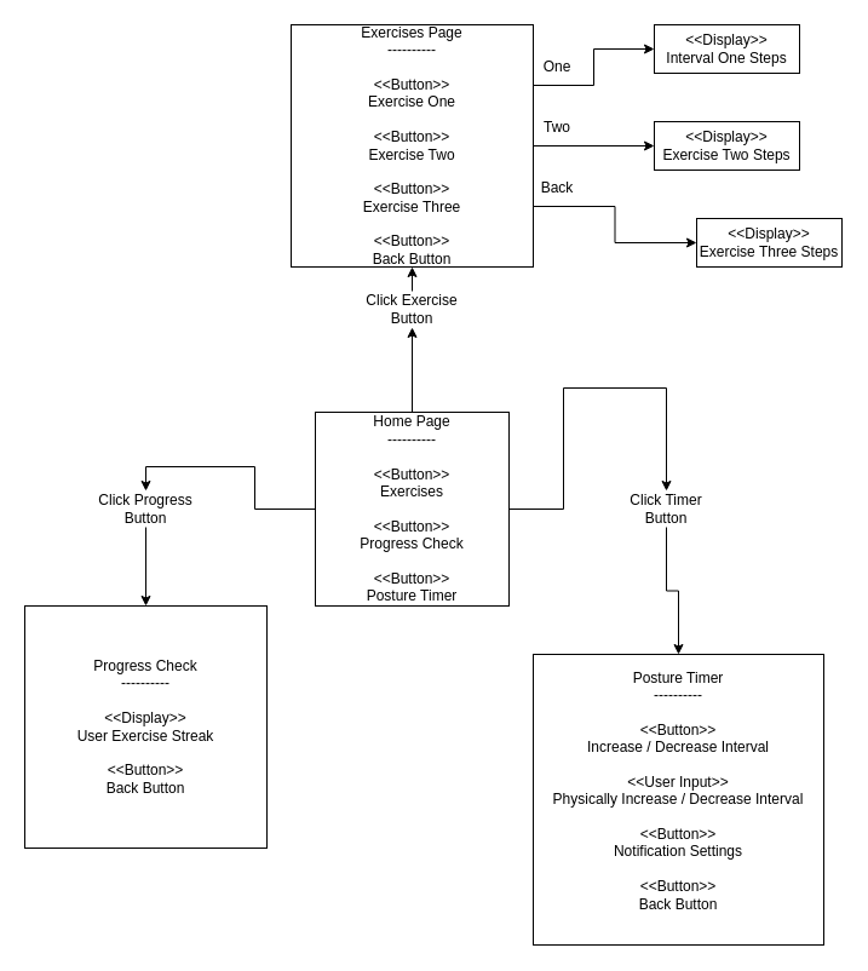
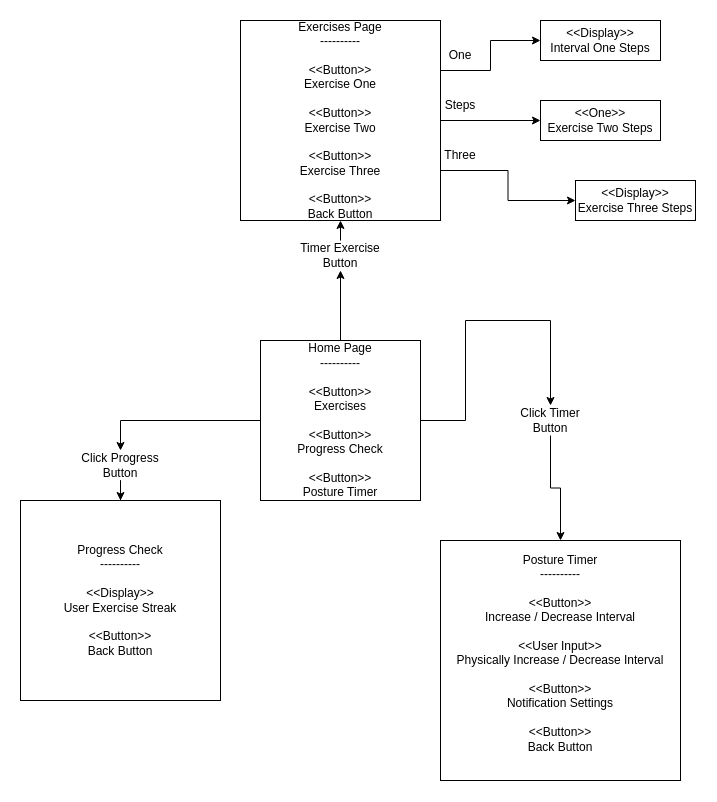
  <mxCell id="0" />
  <mxCell id="1" parent="0" />
  <mxCell id="2" style="edgeStyle=orthogonalEdgeStyle;rounded=0;orthogonalLoop=1;jettySize=auto;html=1;entryX=0.5;entryY=0;entryDx=0;entryDy=0;" parent="1" source="18" target="7" edge="1"><mxGeometry relative="1" as="geometry" /></mxCell>
  <mxCell id="3" style="edgeStyle=orthogonalEdgeStyle;rounded=0;orthogonalLoop=1;jettySize=auto;html=1;exitX=0.5;exitY=0;exitDx=0;exitDy=0;entryX=0.5;entryY=1;entryDx=0;entryDy=0;" parent="1" source="16" target="11" edge="1"><mxGeometry relative="1" as="geometry" /></mxCell>
  <mxCell id="4" style="edgeStyle=orthogonalEdgeStyle;rounded=0;orthogonalLoop=1;jettySize=auto;html=1;entryX=0.5;entryY=0;entryDx=0;entryDy=0;" parent="1" source="5" target="20" edge="1"><mxGeometry relative="1" as="geometry" /></mxCell>
  <mxCell id="5" value="&lt;div&gt;Home Page&lt;/div&gt;&lt;div&gt;----------&lt;/div&gt;&lt;div&gt;&lt;br&gt;&lt;/div&gt;&lt;div&gt;&amp;lt;&amp;lt;Button&amp;gt;&amp;gt;&lt;/div&gt;&lt;div&gt;Exercises&lt;/div&gt;&lt;div&gt;&lt;br&gt;&lt;/div&gt;&lt;div&gt;&amp;lt;&amp;lt;Button&amp;gt;&amp;gt;&lt;/div&gt;&lt;div&gt;Progress Check&lt;/div&gt;&lt;div&gt;&lt;br&gt;&lt;/div&gt;&lt;div&gt;&amp;lt;&amp;lt;Button&amp;gt;&amp;gt;&lt;/div&gt;&lt;div&gt;Posture Timer&lt;/div&gt;" style="whiteSpace=wrap;html=1;aspect=fixed;" parent="1" vertex="1"><mxGeometry x="260" y="340" width="160" height="160" as="geometry" /></mxCell>
  <mxCell id="6" value="&lt;div&gt;Posture Timer&lt;/div&gt;&lt;div&gt;----------&lt;/div&gt;&lt;div&gt;&lt;br&gt;&lt;/div&gt;&lt;div&gt;&amp;lt;&amp;lt;Button&amp;gt;&amp;gt;&lt;/div&gt;&lt;div&gt;Increase / Decrease Interval&lt;/div&gt;&lt;div&gt;&lt;br&gt;&lt;/div&gt;&lt;div&gt;&amp;lt;&amp;lt;User Input&amp;gt;&amp;gt;&lt;/div&gt;&lt;div&gt;Physically Increase / Decrease Interval&lt;/div&gt;&lt;div&gt;&lt;br&gt;&lt;/div&gt;&lt;div&gt;&amp;lt;&amp;lt;Button&amp;gt;&amp;gt;&lt;/div&gt;&lt;div&gt;Notification Settings&lt;/div&gt;&lt;div&gt;&lt;br&gt;&lt;/div&gt;&lt;div&gt;&amp;lt;&amp;lt;Button&amp;gt;&amp;gt;&lt;/div&gt;&lt;div&gt;Back Button&lt;/div&gt;&lt;div&gt;&lt;br&gt;&lt;/div&gt;" style="whiteSpace=wrap;html=1;aspect=fixed;" parent="1" vertex="1"><mxGeometry x="440" y="540" width="240" height="240" as="geometry" /></mxCell>
  <mxCell id="7" value="&lt;div&gt;Progress Check&lt;/div&gt;&lt;div&gt;----------&lt;/div&gt;&lt;div&gt;&lt;br&gt;&lt;/div&gt;&lt;div&gt;&amp;lt;&amp;lt;Display&amp;gt;&amp;gt;&lt;/div&gt;&lt;div&gt;User Exercise Streak&lt;/div&gt;&lt;div&gt;&lt;br&gt;&lt;/div&gt;&lt;div&gt;&amp;lt;&amp;lt;Button&amp;gt;&amp;gt;&lt;/div&gt;&lt;div&gt;Back Button&lt;/div&gt;" style="whiteSpace=wrap;html=1;aspect=fixed;" parent="1" vertex="1"><mxGeometry x="20" y="500" width="200" height="200" as="geometry" /></mxCell>
  <mxCell id="8" style="edgeStyle=orthogonalEdgeStyle;rounded=0;orthogonalLoop=1;jettySize=auto;html=1;entryX=0;entryY=0.5;entryDx=0;entryDy=0;" parent="1" source="11" target="13" edge="1"><mxGeometry relative="1" as="geometry" /></mxCell>
  <mxCell id="9" style="edgeStyle=orthogonalEdgeStyle;rounded=0;orthogonalLoop=1;jettySize=auto;html=1;exitX=1;exitY=0.25;exitDx=0;exitDy=0;entryX=0;entryY=0.5;entryDx=0;entryDy=0;" parent="1" source="11" target="12" edge="1"><mxGeometry relative="1" as="geometry" /></mxCell>
  <mxCell id="10" style="edgeStyle=orthogonalEdgeStyle;rounded=0;orthogonalLoop=1;jettySize=auto;html=1;exitX=1;exitY=0.75;exitDx=0;exitDy=0;entryX=0;entryY=0.5;entryDx=0;entryDy=0;" parent="1" source="11" target="14" edge="1"><mxGeometry relative="1" as="geometry" /></mxCell>
  <mxCell id="11" value="Exercises Page&lt;br&gt;----------&lt;br&gt;&lt;br&gt;&amp;lt;&amp;lt;Button&amp;gt;&amp;gt;&lt;br&gt;Exercise One&lt;br&gt;&lt;br&gt;&amp;lt;&amp;lt;Button&amp;gt;&amp;gt;&lt;br&gt;Exercise Two&lt;br&gt;&lt;br&gt;&amp;lt;&amp;lt;Button&amp;gt;&amp;gt;&lt;br&gt;Exercise Three&lt;br&gt;&lt;br&gt;&amp;lt;&amp;lt;Button&amp;gt;&amp;gt;&lt;br&gt;Back Button" style="whiteSpace=wrap;html=1;aspect=fixed;" parent="1" vertex="1"><mxGeometry x="240" y="20" width="200" height="200" as="geometry" /></mxCell>
  <mxCell id="12" value="&amp;lt;&amp;lt;Display&amp;gt;&amp;gt;&lt;br&gt;Interval One Steps" style="rounded=0;whiteSpace=wrap;html=1;" parent="1" vertex="1"><mxGeometry x="540" y="20" width="120" height="40" as="geometry" /></mxCell>
- <mxCell id="13" value="&amp;lt;&amp;lt;Display&amp;gt;&amp;gt;&lt;br&gt;Exercise Two Steps" style="rounded=0;whiteSpace=wrap;html=1;" parent="1" vertex="1"><mxGeometry x="540" y="100" width="120" height="40" as="geometry" /></mxCell>
+ <mxCell id="13" value="&amp;lt;&amp;lt;One&amp;gt;&amp;gt;&lt;br&gt;Exercise Two Steps" style="rounded=0;whiteSpace=wrap;html=1;" parent="1" vertex="1"><mxGeometry x="540" y="100" width="120" height="40" as="geometry" /></mxCell>
  <mxCell id="14" value="&amp;lt;&amp;lt;Display&amp;gt;&amp;gt;&lt;br&gt;Exercise Three Steps" style="rounded=0;whiteSpace=wrap;html=1;" parent="1" vertex="1"><mxGeometry x="575" y="180" width="120" height="40" as="geometry" /></mxCell>
  <mxCell id="15" value="" style="edgeStyle=orthogonalEdgeStyle;rounded=0;orthogonalLoop=1;jettySize=auto;html=1;exitX=0.5;exitY=0;exitDx=0;exitDy=0;entryX=0.5;entryY=1;entryDx=0;entryDy=0;" parent="1" source="5" target="16" edge="1"><mxGeometry relative="1" as="geometry"><mxPoint x="340" y="340" as="sourcePoint" /><mxPoint x="340" y="220" as="targetPoint" /></mxGeometry></mxCell>
- <mxCell id="16" value="Click Exercise Button" style="text;html=1;strokeColor=none;fillColor=none;align=center;verticalAlign=middle;whiteSpace=wrap;rounded=0;" parent="1" vertex="1"><mxGeometry x="285" y="240" width="110" height="30" as="geometry" /></mxCell>
+ <mxCell id="16" value="Timer Exercise Button" style="text;html=1;strokeColor=none;fillColor=none;align=center;verticalAlign=middle;whiteSpace=wrap;rounded=0;" parent="1" vertex="1"><mxGeometry x="285" y="240" width="110" height="30" as="geometry" /></mxCell>
  <mxCell id="17" value="" style="edgeStyle=orthogonalEdgeStyle;rounded=0;orthogonalLoop=1;jettySize=auto;html=1;entryX=0.5;entryY=0;entryDx=0;entryDy=0;" parent="1" source="5" target="18" edge="1"><mxGeometry relative="1" as="geometry"><mxPoint x="260" y="420" as="sourcePoint" /><mxPoint x="120" y="500" as="targetPoint" /></mxGeometry></mxCell>
- <mxCell id="18" value="Click Progress Button" style="text;html=1;strokeColor=none;fillColor=none;align=center;verticalAlign=middle;whiteSpace=wrap;rounded=0;" parent="1" vertex="1"><mxGeometry x="80" y="405" width="80" height="30" as="geometry" /></mxCell>
+ <mxCell id="18" value="Click Progress Button" style="text;html=1;strokeColor=none;fillColor=none;align=center;verticalAlign=middle;whiteSpace=wrap;rounded=0;" parent="1" vertex="1"><mxGeometry x="80" y="450" width="80" height="30" as="geometry" /></mxCell>
  <mxCell id="19" style="edgeStyle=orthogonalEdgeStyle;rounded=0;orthogonalLoop=1;jettySize=auto;html=1;exitX=0.5;exitY=1;exitDx=0;exitDy=0;" parent="1" source="20" target="6" edge="1"><mxGeometry relative="1" as="geometry" /></mxCell>
  <mxCell id="20" value="Click Timer Button" style="text;html=1;strokeColor=none;fillColor=none;align=center;verticalAlign=middle;whiteSpace=wrap;rounded=0;" parent="1" vertex="1"><mxGeometry x="510" y="405" width="80" height="30" as="geometry" /></mxCell>
  <mxCell id="21" value="One" style="text;html=1;strokeColor=none;fillColor=none;align=center;verticalAlign=middle;whiteSpace=wrap;rounded=0;" parent="1" vertex="1"><mxGeometry x="430" y="40" width="60" height="30" as="geometry" /></mxCell>
- <mxCell id="22" value="Two" style="text;html=1;strokeColor=none;fillColor=none;align=center;verticalAlign=middle;whiteSpace=wrap;rounded=0;" parent="1" vertex="1"><mxGeometry x="430" y="90" width="60" height="30" as="geometry" /></mxCell>
- <mxCell id="23" value="Back" style="text;html=1;strokeColor=none;fillColor=none;align=center;verticalAlign=middle;whiteSpace=wrap;rounded=0;" parent="1" vertex="1"><mxGeometry x="430" y="140" width="60" height="30" as="geometry" /></mxCell>
+ <mxCell id="22" value="Steps" style="text;html=1;strokeColor=none;fillColor=none;align=center;verticalAlign=middle;whiteSpace=wrap;rounded=0;" parent="1" vertex="1"><mxGeometry x="430" y="90" width="60" height="30" as="geometry" /></mxCell>
+ <mxCell id="23" value="Three" style="text;html=1;strokeColor=none;fillColor=none;align=center;verticalAlign=middle;whiteSpace=wrap;rounded=0;" parent="1" vertex="1"><mxGeometry x="430" y="140" width="60" height="30" as="geometry" /></mxCell>
